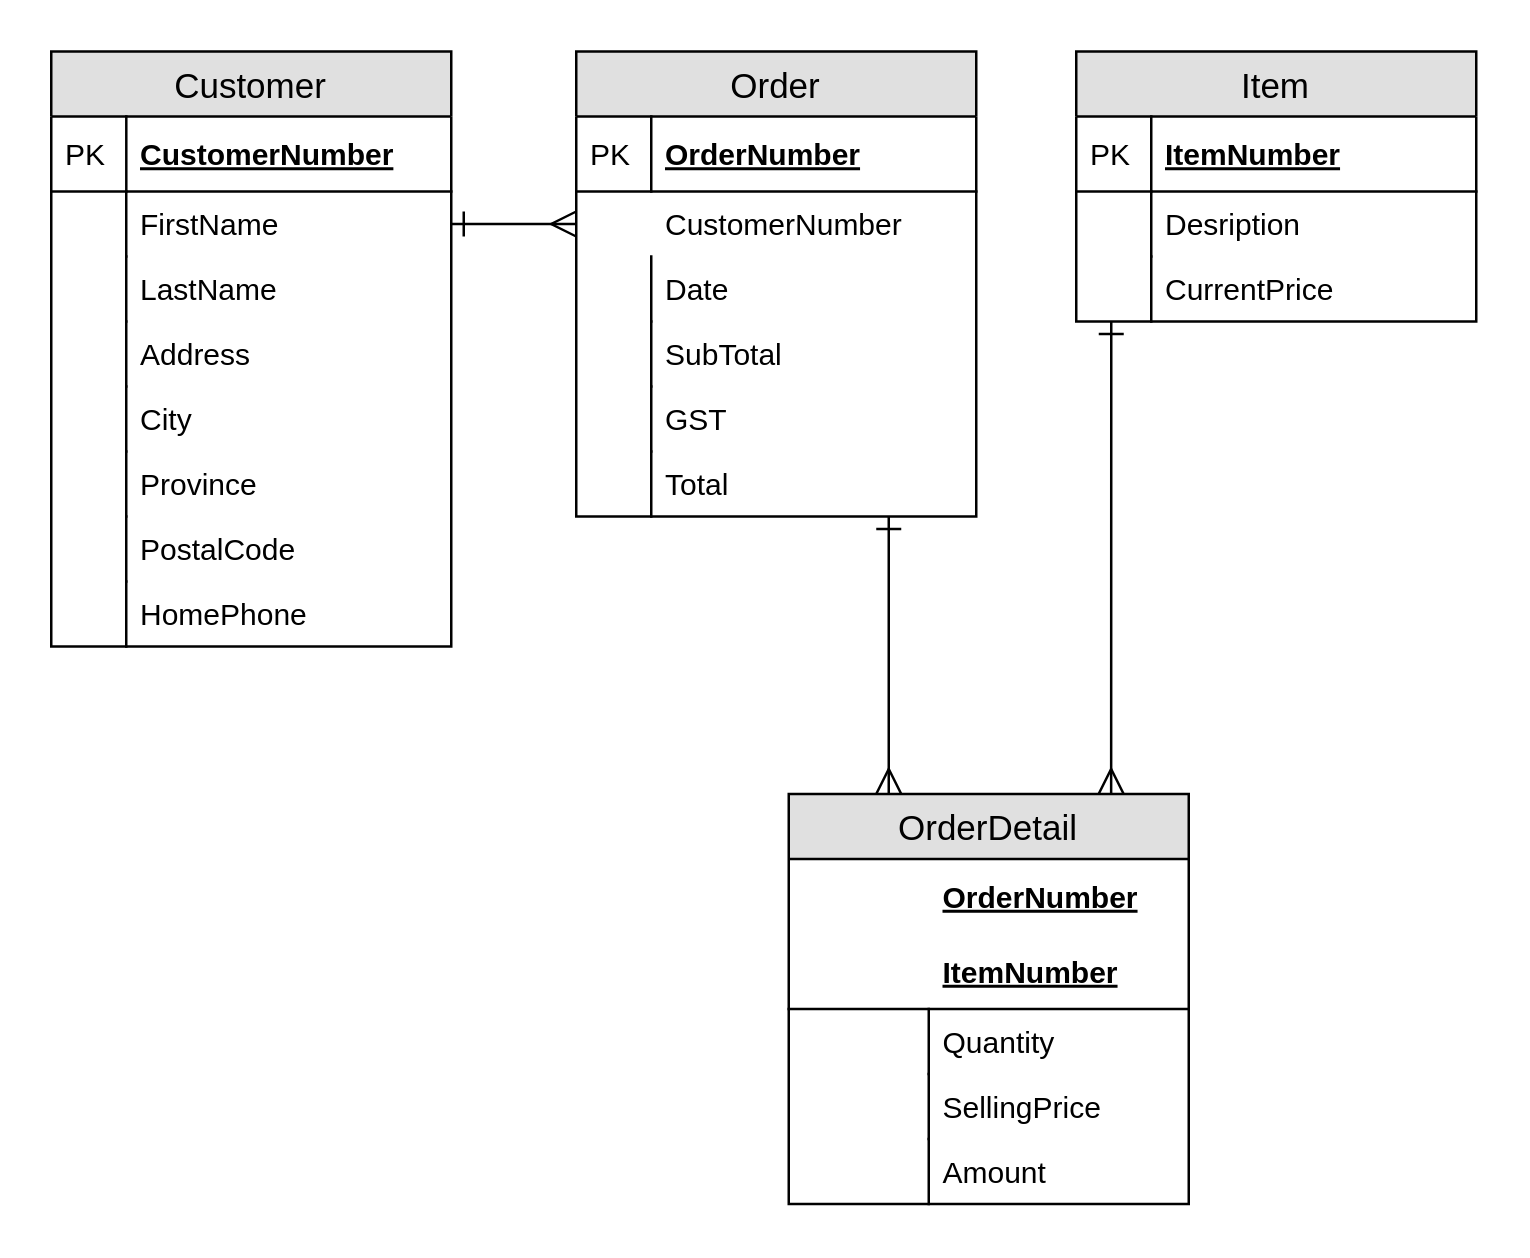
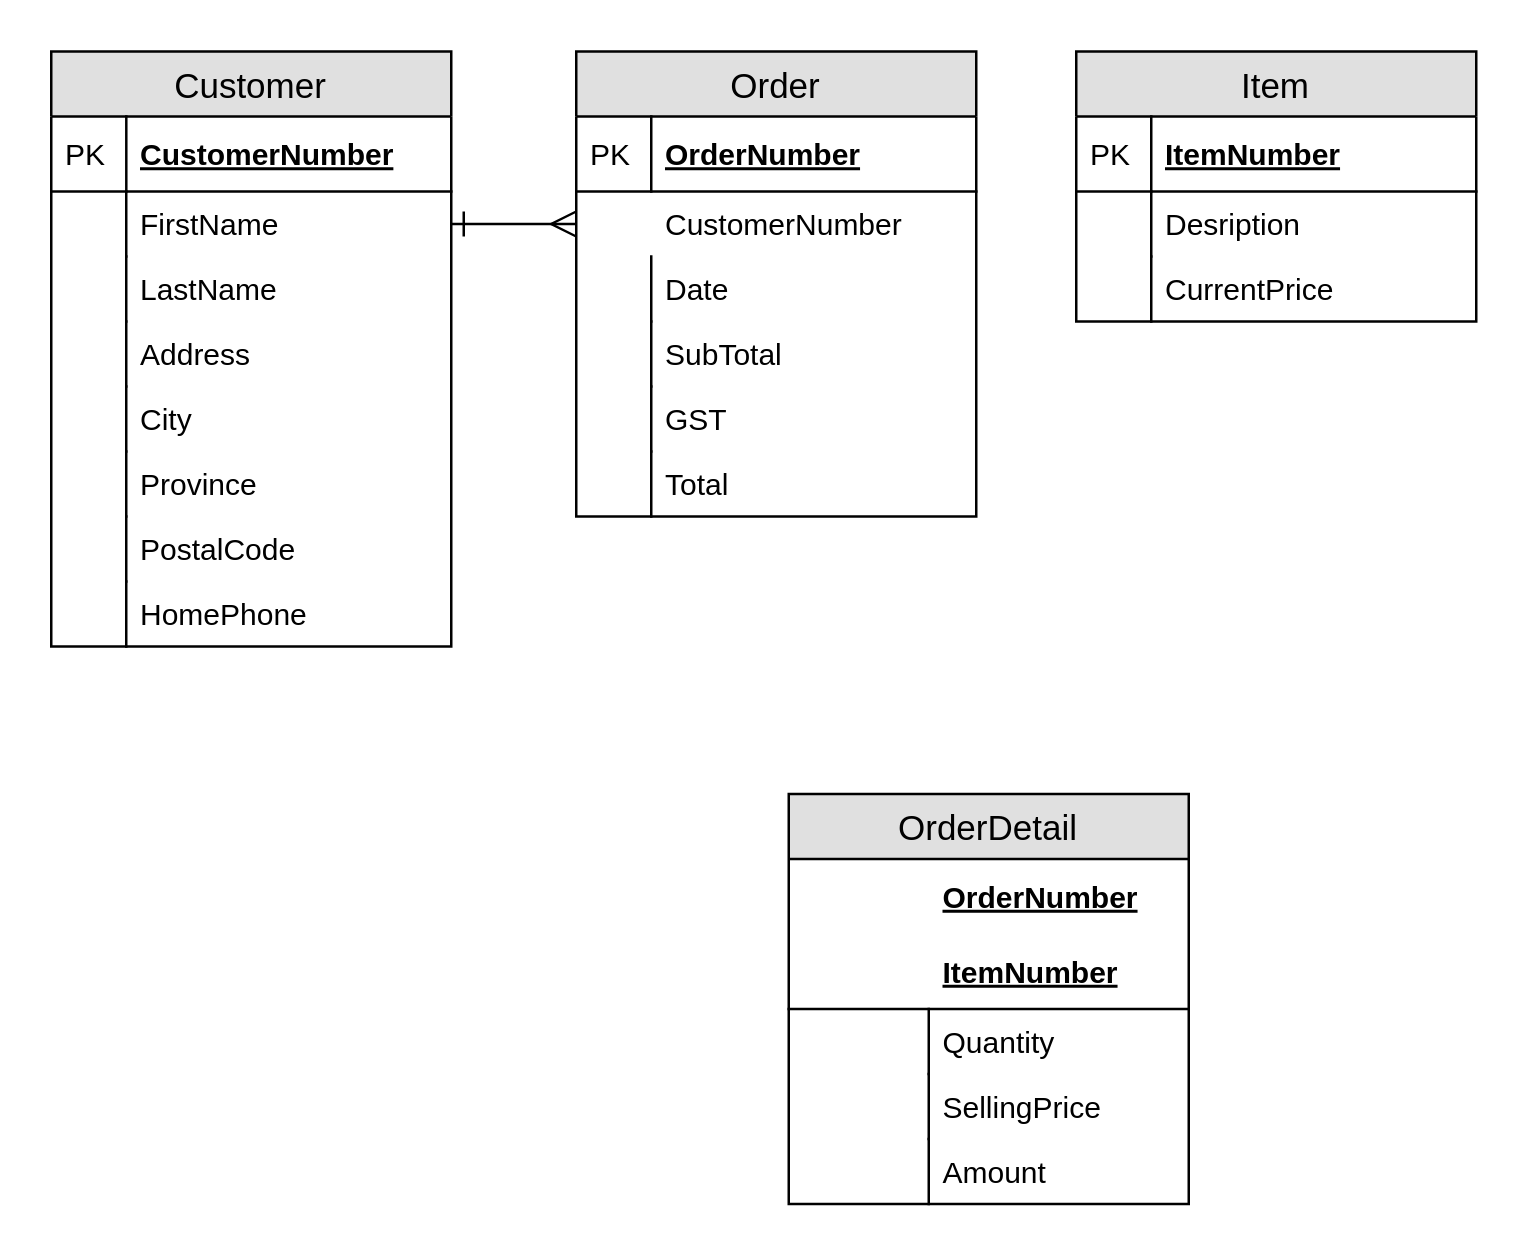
  <mxCell id="0" />
  <mxCell id="1" parent="0" />
  <mxCell id="2" value="Customer" style="swimlane;fontStyle=0;childLayout=stackLayout;horizontal=1;startSize=26;fillColor=#e0e0e0;horizontalStack=0;resizeParent=1;resizeParentMax=0;resizeLast=0;collapsible=1;marginBottom=0;swimlaneFillColor=#ffffff;align=center;fontSize=14;" vertex="1" parent="1" treatAsSingle="0"><mxGeometry x="20" y="20" width="160" height="238" as="geometry" /></mxCell>
  <mxCell id="3" value="CustomerNumber" style="shape=partialRectangle;top=0;left=0;right=0;bottom=1;align=left;verticalAlign=middle;fillColor=none;spacingLeft=34;spacingRight=4;overflow=hidden;rotatable=0;points=[[0,0.5],[1,0.5]];portConstraint=eastwest;dropTarget=0;fontStyle=5;fontSize=12;" vertex="1" parent="2" treatAsSingle="0"><mxGeometry y="26" width="160" height="30" as="geometry" /></mxCell>
  <mxCell id="4" value="PK" style="shape=partialRectangle;top=0;left=0;bottom=0;fillColor=none;align=left;verticalAlign=middle;spacingLeft=4;spacingRight=4;overflow=hidden;rotatable=0;points=[];portConstraint=eastwest;part=1;fontSize=12;" vertex="1" connectable="0" parent="3"><mxGeometry width="30.019" height="30" as="geometry" /></mxCell>
  <mxCell id="5" value="FirstName" style="shape=partialRectangle;top=0;left=0;right=0;bottom=0;align=left;verticalAlign=top;fillColor=none;spacingLeft=34;spacingRight=4;overflow=hidden;rotatable=0;points=[[0,0.5],[1,0.5]];portConstraint=eastwest;dropTarget=0;fontSize=12;" vertex="1" parent="2" treatAsSingle="0"><mxGeometry y="56" width="160" height="26" as="geometry" /></mxCell>
  <mxCell id="6" value="" style="shape=partialRectangle;top=0;left=0;bottom=0;fillColor=none;align=left;verticalAlign=top;spacingLeft=4;spacingRight=4;overflow=hidden;rotatable=0;points=[];portConstraint=eastwest;part=1;fontSize=12;" vertex="1" connectable="0" parent="5"><mxGeometry width="30" height="26" as="geometry" /></mxCell>
  <mxCell id="7" value="LastName" style="shape=partialRectangle;top=0;left=0;right=0;bottom=0;align=left;verticalAlign=top;fillColor=none;spacingLeft=34;spacingRight=4;overflow=hidden;rotatable=0;points=[[0,0.5],[1,0.5]];portConstraint=eastwest;dropTarget=0;fontSize=12;" vertex="1" parent="2" treatAsSingle="0"><mxGeometry y="82" width="160" height="26" as="geometry" /></mxCell>
  <mxCell id="8" value="" style="shape=partialRectangle;top=0;left=0;bottom=0;fillColor=none;align=left;verticalAlign=top;spacingLeft=4;spacingRight=4;overflow=hidden;rotatable=0;points=[];portConstraint=eastwest;part=1;fontSize=12;" vertex="1" connectable="0" parent="7"><mxGeometry width="30" height="26" as="geometry" /></mxCell>
  <mxCell id="9" value="Address" style="shape=partialRectangle;top=0;left=0;right=0;bottom=0;align=left;verticalAlign=top;fillColor=none;spacingLeft=34;spacingRight=4;overflow=hidden;rotatable=0;points=[[0,0.5],[1,0.5]];portConstraint=eastwest;dropTarget=0;fontSize=12;" vertex="1" parent="2" treatAsSingle="0"><mxGeometry y="108" width="160" height="26" as="geometry" /></mxCell>
  <mxCell id="10" value="" style="shape=partialRectangle;top=0;left=0;bottom=0;fillColor=none;align=left;verticalAlign=top;spacingLeft=4;spacingRight=4;overflow=hidden;rotatable=0;points=[];portConstraint=eastwest;part=1;fontSize=12;" vertex="1" connectable="0" parent="9"><mxGeometry width="30" height="26" as="geometry" /></mxCell>
  <mxCell id="11" value="City" style="shape=partialRectangle;top=0;left=0;right=0;bottom=0;align=left;verticalAlign=top;fillColor=none;spacingLeft=34;spacingRight=4;overflow=hidden;rotatable=0;points=[[0,0.5],[1,0.5]];portConstraint=eastwest;dropTarget=0;fontSize=12;" vertex="1" parent="2" treatAsSingle="0"><mxGeometry y="134" width="160" height="26" as="geometry" /></mxCell>
  <mxCell id="12" value="" style="shape=partialRectangle;top=0;left=0;bottom=0;fillColor=none;align=left;verticalAlign=top;spacingLeft=4;spacingRight=4;overflow=hidden;rotatable=0;points=[];portConstraint=eastwest;part=1;fontSize=12;" vertex="1" connectable="0" parent="11"><mxGeometry width="30" height="26" as="geometry" /></mxCell>
  <mxCell id="13" value="Province" style="shape=partialRectangle;top=0;left=0;right=0;bottom=0;align=left;verticalAlign=top;fillColor=none;spacingLeft=34;spacingRight=4;overflow=hidden;rotatable=0;points=[[0,0.5],[1,0.5]];portConstraint=eastwest;dropTarget=0;fontSize=12;" vertex="1" parent="2" treatAsSingle="0"><mxGeometry y="160" width="160" height="26" as="geometry" /></mxCell>
  <mxCell id="14" value="" style="shape=partialRectangle;top=0;left=0;bottom=0;fillColor=none;align=left;verticalAlign=top;spacingLeft=4;spacingRight=4;overflow=hidden;rotatable=0;points=[];portConstraint=eastwest;part=1;fontSize=12;" vertex="1" connectable="0" parent="13"><mxGeometry width="30" height="26" as="geometry" /></mxCell>
  <mxCell id="15" value="PostalCode" style="shape=partialRectangle;top=0;left=0;right=0;bottom=0;align=left;verticalAlign=top;fillColor=none;spacingLeft=34;spacingRight=4;overflow=hidden;rotatable=0;points=[[0,0.5],[1,0.5]];portConstraint=eastwest;dropTarget=0;fontSize=12;" vertex="1" parent="2" treatAsSingle="0"><mxGeometry y="186" width="160" height="26" as="geometry" /></mxCell>
  <mxCell id="16" value="" style="shape=partialRectangle;top=0;left=0;bottom=0;fillColor=none;align=left;verticalAlign=top;spacingLeft=4;spacingRight=4;overflow=hidden;rotatable=0;points=[];portConstraint=eastwest;part=1;fontSize=12;" vertex="1" connectable="0" parent="15"><mxGeometry width="30" height="26" as="geometry" /></mxCell>
  <mxCell id="17" value="HomePhone" style="shape=partialRectangle;top=0;left=0;right=0;bottom=0;align=left;verticalAlign=top;fillColor=none;spacingLeft=34;spacingRight=4;overflow=hidden;rotatable=0;points=[[0,0.5],[1,0.5]];portConstraint=eastwest;dropTarget=0;fontSize=12;" vertex="1" parent="2" treatAsSingle="0"><mxGeometry y="212" width="160" height="26" as="geometry" /></mxCell>
  <mxCell id="18" value="" style="shape=partialRectangle;top=0;left=0;bottom=0;fillColor=none;align=left;verticalAlign=top;spacingLeft=4;spacingRight=4;overflow=hidden;rotatable=0;points=[];portConstraint=eastwest;part=1;fontSize=12;" vertex="1" connectable="0" parent="17"><mxGeometry width="30" height="26" as="geometry" /></mxCell>
- <mxCell id="19" style="edgeStyle=orthogonalEdgeStyle;rounded=0;orthogonalLoop=1;jettySize=auto;html=1;entryX=0.25;entryY=0;entryDx=0;entryDy=0;startArrow=ERone;startFill=0;startSize=8;endArrow=ERmany;endFill=0;endSize=8;" edge="1" parent="1" source="20" target="33"><mxGeometry relative="1" as="geometry"><Array as="points"><mxPoint x="355" y="277" /><mxPoint x="355" y="277" /></Array></mxGeometry></mxCell>
  <mxCell id="20" value="Order" style="swimlane;fontStyle=0;childLayout=stackLayout;horizontal=1;startSize=26;fillColor=#e0e0e0;horizontalStack=0;resizeParent=1;resizeParentMax=0;resizeLast=0;collapsible=1;marginBottom=0;swimlaneFillColor=#ffffff;align=center;fontSize=14;html=0;" vertex="1" parent="1" treatAsSingle="0"><mxGeometry x="230" y="20" width="160" height="186" as="geometry" /></mxCell>
  <mxCell id="21" value="OrderNumber" style="shape=partialRectangle;top=0;left=0;right=0;bottom=1;align=left;verticalAlign=middle;fillColor=none;spacingLeft=34;spacingRight=4;overflow=hidden;rotatable=0;points=[[0,0.5],[1,0.5]];portConstraint=eastwest;dropTarget=0;fontStyle=5;fontSize=12;" vertex="1" parent="20" treatAsSingle="0"><mxGeometry y="26" width="160" height="30" as="geometry" /></mxCell>
  <mxCell id="22" value="PK" style="shape=partialRectangle;top=0;left=0;bottom=0;fillColor=none;align=left;verticalAlign=middle;spacingLeft=4;spacingRight=4;overflow=hidden;rotatable=0;points=[];portConstraint=eastwest;part=1;fontSize=12;" vertex="1" connectable="0" parent="21"><mxGeometry width="30" height="30" as="geometry" /></mxCell>
  <mxCell id="23" value="CustomerNumber" style="shape=partialRectangle;top=0;left=0;right=0;bottom=0;align=left;verticalAlign=top;fillColor=none;spacingLeft=34;spacingRight=4;overflow=hidden;rotatable=0;points=[[0,0.5],[1,0.5]];portConstraint=eastwest;dropTarget=0;fontSize=12;" vertex="1" parent="20" treatAsSingle="0"><mxGeometry y="56" width="160" height="26" as="geometry" /></mxCell>
  <mxCell id="24" value="Date" style="shape=partialRectangle;top=0;left=0;right=0;bottom=0;align=left;verticalAlign=top;fillColor=none;spacingLeft=34;spacingRight=4;overflow=hidden;rotatable=0;points=[[0,0.5],[1,0.5]];portConstraint=eastwest;dropTarget=0;fontSize=12;" vertex="1" parent="20" treatAsSingle="0"><mxGeometry y="82" width="160" height="26" as="geometry" /></mxCell>
  <mxCell id="25" value="" style="shape=partialRectangle;top=0;left=0;bottom=0;fillColor=none;align=left;verticalAlign=top;spacingLeft=4;spacingRight=4;overflow=hidden;rotatable=0;points=[];portConstraint=eastwest;part=1;fontSize=12;" vertex="1" connectable="0" parent="24"><mxGeometry width="30" height="26" as="geometry" /></mxCell>
  <mxCell id="26" value="SubTotal" style="shape=partialRectangle;top=0;left=0;right=0;bottom=0;align=left;verticalAlign=top;fillColor=none;spacingLeft=34;spacingRight=4;overflow=hidden;rotatable=0;points=[[0,0.5],[1,0.5]];portConstraint=eastwest;dropTarget=0;fontSize=12;" vertex="1" parent="20" treatAsSingle="0"><mxGeometry y="108" width="160" height="26" as="geometry" /></mxCell>
  <mxCell id="27" value="" style="shape=partialRectangle;top=0;left=0;bottom=0;fillColor=none;align=left;verticalAlign=top;spacingLeft=4;spacingRight=4;overflow=hidden;rotatable=0;points=[];portConstraint=eastwest;part=1;fontSize=12;" vertex="1" connectable="0" parent="26"><mxGeometry width="30" height="26" as="geometry" /></mxCell>
  <mxCell id="28" value="GST" style="shape=partialRectangle;top=0;left=0;right=0;bottom=0;align=left;verticalAlign=top;fillColor=none;spacingLeft=34;spacingRight=4;overflow=hidden;rotatable=0;points=[[0,0.5],[1,0.5]];portConstraint=eastwest;dropTarget=0;fontSize=12;html=0;" vertex="1" parent="20" treatAsSingle="0"><mxGeometry y="134" width="160" height="26" as="geometry" /></mxCell>
  <mxCell id="29" value="" style="shape=partialRectangle;top=0;left=0;bottom=0;fillColor=none;align=left;verticalAlign=top;spacingLeft=4;spacingRight=4;overflow=hidden;rotatable=0;points=[];portConstraint=eastwest;part=1;fontSize=12;" vertex="1" connectable="0" parent="28"><mxGeometry width="30" height="26" as="geometry" /></mxCell>
  <mxCell id="30" value="Total" style="shape=partialRectangle;top=0;left=0;right=0;bottom=0;align=left;verticalAlign=top;fillColor=none;spacingLeft=34;spacingRight=4;overflow=hidden;rotatable=0;points=[[0,0.5],[1,0.5]];portConstraint=eastwest;dropTarget=0;fontSize=12;html=0;" vertex="1" parent="20" treatAsSingle="0"><mxGeometry y="160" width="160" height="26" as="geometry" /></mxCell>
  <mxCell id="31" value="" style="shape=partialRectangle;top=0;left=0;bottom=0;fillColor=none;align=left;verticalAlign=top;spacingLeft=4;spacingRight=4;overflow=hidden;rotatable=0;points=[];portConstraint=eastwest;part=1;fontSize=12;" vertex="1" connectable="0" parent="30"><mxGeometry width="30" height="26" as="geometry" /></mxCell>
  <mxCell id="32" style="edgeStyle=orthogonalEdgeStyle;rounded=0;orthogonalLoop=1;jettySize=auto;html=1;exitX=1;exitY=0.5;exitDx=0;exitDy=0;entryX=0;entryY=0.5;entryDx=0;entryDy=0;endSize=8;startSize=8;startArrow=ERone;startFill=0;endArrow=ERmany;endFill=0;" edge="1" parent="1" source="5" target="23"><mxGeometry relative="1" as="geometry" /></mxCell>
  <mxCell id="33" value="OrderDetail" style="swimlane;fontStyle=0;childLayout=stackLayout;horizontal=1;startSize=26;fillColor=#e0e0e0;horizontalStack=0;resizeParent=1;resizeParentMax=0;resizeLast=0;collapsible=1;marginBottom=0;swimlaneFillColor=#ffffff;align=center;fontSize=14;html=0;" vertex="1" parent="1" treatAsSingle="0"><mxGeometry x="315" y="317" width="160" height="164" as="geometry" /></mxCell>
  <mxCell id="34" value="OrderNumber" style="shape=partialRectangle;top=0;left=0;right=0;bottom=0;align=left;verticalAlign=middle;fillColor=none;spacingLeft=60;spacingRight=4;overflow=hidden;rotatable=0;points=[[0,0.5],[1,0.5]];portConstraint=eastwest;dropTarget=0;fontStyle=5;fontSize=12;" vertex="1" parent="33" treatAsSingle="0"><mxGeometry y="26" width="160" height="30" as="geometry" /></mxCell>
  <mxCell id="35" value="ItemNumber" style="shape=partialRectangle;top=0;left=0;right=0;bottom=1;align=left;verticalAlign=middle;fillColor=none;spacingLeft=60;spacingRight=4;overflow=hidden;rotatable=0;points=[[0,0.5],[1,0.5]];portConstraint=eastwest;dropTarget=0;fontStyle=5;fontSize=12;" vertex="1" parent="33" treatAsSingle="0"><mxGeometry y="56" width="160" height="30" as="geometry" /></mxCell>
  <mxCell id="36" value="Quantity" style="shape=partialRectangle;top=0;left=0;right=0;bottom=0;align=left;verticalAlign=top;fillColor=none;spacingLeft=60;spacingRight=4;overflow=hidden;rotatable=0;points=[[0,0.5],[1,0.5]];portConstraint=eastwest;dropTarget=0;fontSize=12;html=0;" vertex="1" parent="33" treatAsSingle="0"><mxGeometry y="86" width="160" height="26" as="geometry" /></mxCell>
  <mxCell id="37" value="" style="shape=partialRectangle;fontStyle=1;top=0;left=0;bottom=0;fillColor=none;align=left;verticalAlign=top;spacingLeft=4;spacingRight=4;overflow=hidden;rotatable=0;points=[];portConstraint=eastwest;part=1;fontSize=12;" vertex="1" connectable="0" parent="36"><mxGeometry width="56" height="26" as="geometry" /></mxCell>
  <mxCell id="38" value="SellingPrice" style="shape=partialRectangle;top=0;left=0;right=0;bottom=0;align=left;verticalAlign=top;fillColor=none;spacingLeft=60;spacingRight=4;overflow=hidden;rotatable=0;points=[[0,0.5],[1,0.5]];portConstraint=eastwest;dropTarget=0;fontSize=12;" vertex="1" parent="33" treatAsSingle="0"><mxGeometry y="112" width="160" height="26" as="geometry" /></mxCell>
  <mxCell id="39" value="" style="shape=partialRectangle;top=0;left=0;bottom=0;fillColor=none;align=left;verticalAlign=top;spacingLeft=4;spacingRight=4;overflow=hidden;rotatable=0;points=[];portConstraint=eastwest;part=1;fontSize=12;" vertex="1" connectable="0" parent="38"><mxGeometry width="56" height="26" as="geometry" /></mxCell>
  <mxCell id="40" value="Amount" style="shape=partialRectangle;top=0;left=0;right=0;bottom=0;align=left;verticalAlign=top;fillColor=none;spacingLeft=60;spacingRight=4;overflow=hidden;rotatable=0;points=[[0,0.5],[1,0.5]];portConstraint=eastwest;dropTarget=0;fontSize=12;html=0;" vertex="1" parent="33" treatAsSingle="0"><mxGeometry y="138" width="160" height="26" as="geometry" /></mxCell>
  <mxCell id="41" value="" style="shape=partialRectangle;fontStyle=1;top=0;left=0;bottom=0;fillColor=none;align=left;verticalAlign=top;spacingLeft=4;spacingRight=4;overflow=hidden;rotatable=0;points=[];portConstraint=eastwest;part=1;fontSize=12;" vertex="1" connectable="0" parent="40"><mxGeometry width="56" height="26" as="geometry" /></mxCell>
- <mxCell id="42" style="edgeStyle=orthogonalEdgeStyle;rounded=0;orthogonalLoop=1;jettySize=auto;html=1;entryX=0.806;entryY=0;entryDx=0;entryDy=0;entryPerimeter=0;startArrow=ERone;startFill=0;startSize=8;endArrow=ERmany;endFill=0;endSize=8;" edge="1" parent="1" source="43" target="33"><mxGeometry relative="1" as="geometry"><Array as="points"><mxPoint x="444" y="157" /><mxPoint x="444" y="157" /></Array></mxGeometry></mxCell>
  <mxCell id="43" value="Item" style="swimlane;fontStyle=0;childLayout=stackLayout;horizontal=1;startSize=26;fillColor=#e0e0e0;horizontalStack=0;resizeParent=1;resizeParentMax=0;resizeLast=0;collapsible=1;marginBottom=0;swimlaneFillColor=#ffffff;align=center;fontSize=14;html=0;" vertex="1" parent="1" treatAsSingle="0"><mxGeometry x="430" y="20" width="160" height="108" as="geometry" /></mxCell>
  <mxCell id="44" value="ItemNumber" style="shape=partialRectangle;top=0;left=0;right=0;bottom=1;align=left;verticalAlign=middle;fillColor=none;spacingLeft=34;spacingRight=4;overflow=hidden;rotatable=0;points=[[0,0.5],[1,0.5]];portConstraint=eastwest;dropTarget=0;fontStyle=5;fontSize=12;" vertex="1" parent="43" treatAsSingle="0"><mxGeometry y="26" width="160" height="30" as="geometry" /></mxCell>
  <mxCell id="45" value="PK" style="shape=partialRectangle;top=0;left=0;bottom=0;fillColor=none;align=left;verticalAlign=middle;spacingLeft=4;spacingRight=4;overflow=hidden;rotatable=0;points=[];portConstraint=eastwest;part=1;fontSize=12;" vertex="1" connectable="0" parent="44"><mxGeometry width="30" height="30" as="geometry" /></mxCell>
  <mxCell id="46" value="Desription" style="shape=partialRectangle;top=0;left=0;right=0;bottom=0;align=left;verticalAlign=top;fillColor=none;spacingLeft=34;spacingRight=4;overflow=hidden;rotatable=0;points=[[0,0.5],[1,0.5]];portConstraint=eastwest;dropTarget=0;fontSize=12;" vertex="1" parent="43" treatAsSingle="0"><mxGeometry y="56" width="160" height="26" as="geometry" /></mxCell>
  <mxCell id="47" value="" style="shape=partialRectangle;top=0;left=0;bottom=0;fillColor=none;align=left;verticalAlign=top;spacingLeft=4;spacingRight=4;overflow=hidden;rotatable=0;points=[];portConstraint=eastwest;part=1;fontSize=12;" vertex="1" connectable="0" parent="46"><mxGeometry width="30" height="26" as="geometry" /></mxCell>
  <mxCell id="48" value="CurrentPrice" style="shape=partialRectangle;top=0;left=0;right=0;bottom=0;align=left;verticalAlign=top;fillColor=none;spacingLeft=34;spacingRight=4;overflow=hidden;rotatable=0;points=[[0,0.5],[1,0.5]];portConstraint=eastwest;dropTarget=0;fontSize=12;" vertex="1" parent="43" treatAsSingle="0"><mxGeometry y="82" width="160" height="26" as="geometry" /></mxCell>
  <mxCell id="49" value="" style="shape=partialRectangle;top=0;left=0;bottom=0;fillColor=none;align=left;verticalAlign=top;spacingLeft=4;spacingRight=4;overflow=hidden;rotatable=0;points=[];portConstraint=eastwest;part=1;fontSize=12;" vertex="1" connectable="0" parent="48"><mxGeometry width="30" height="26" as="geometry" /></mxCell>
